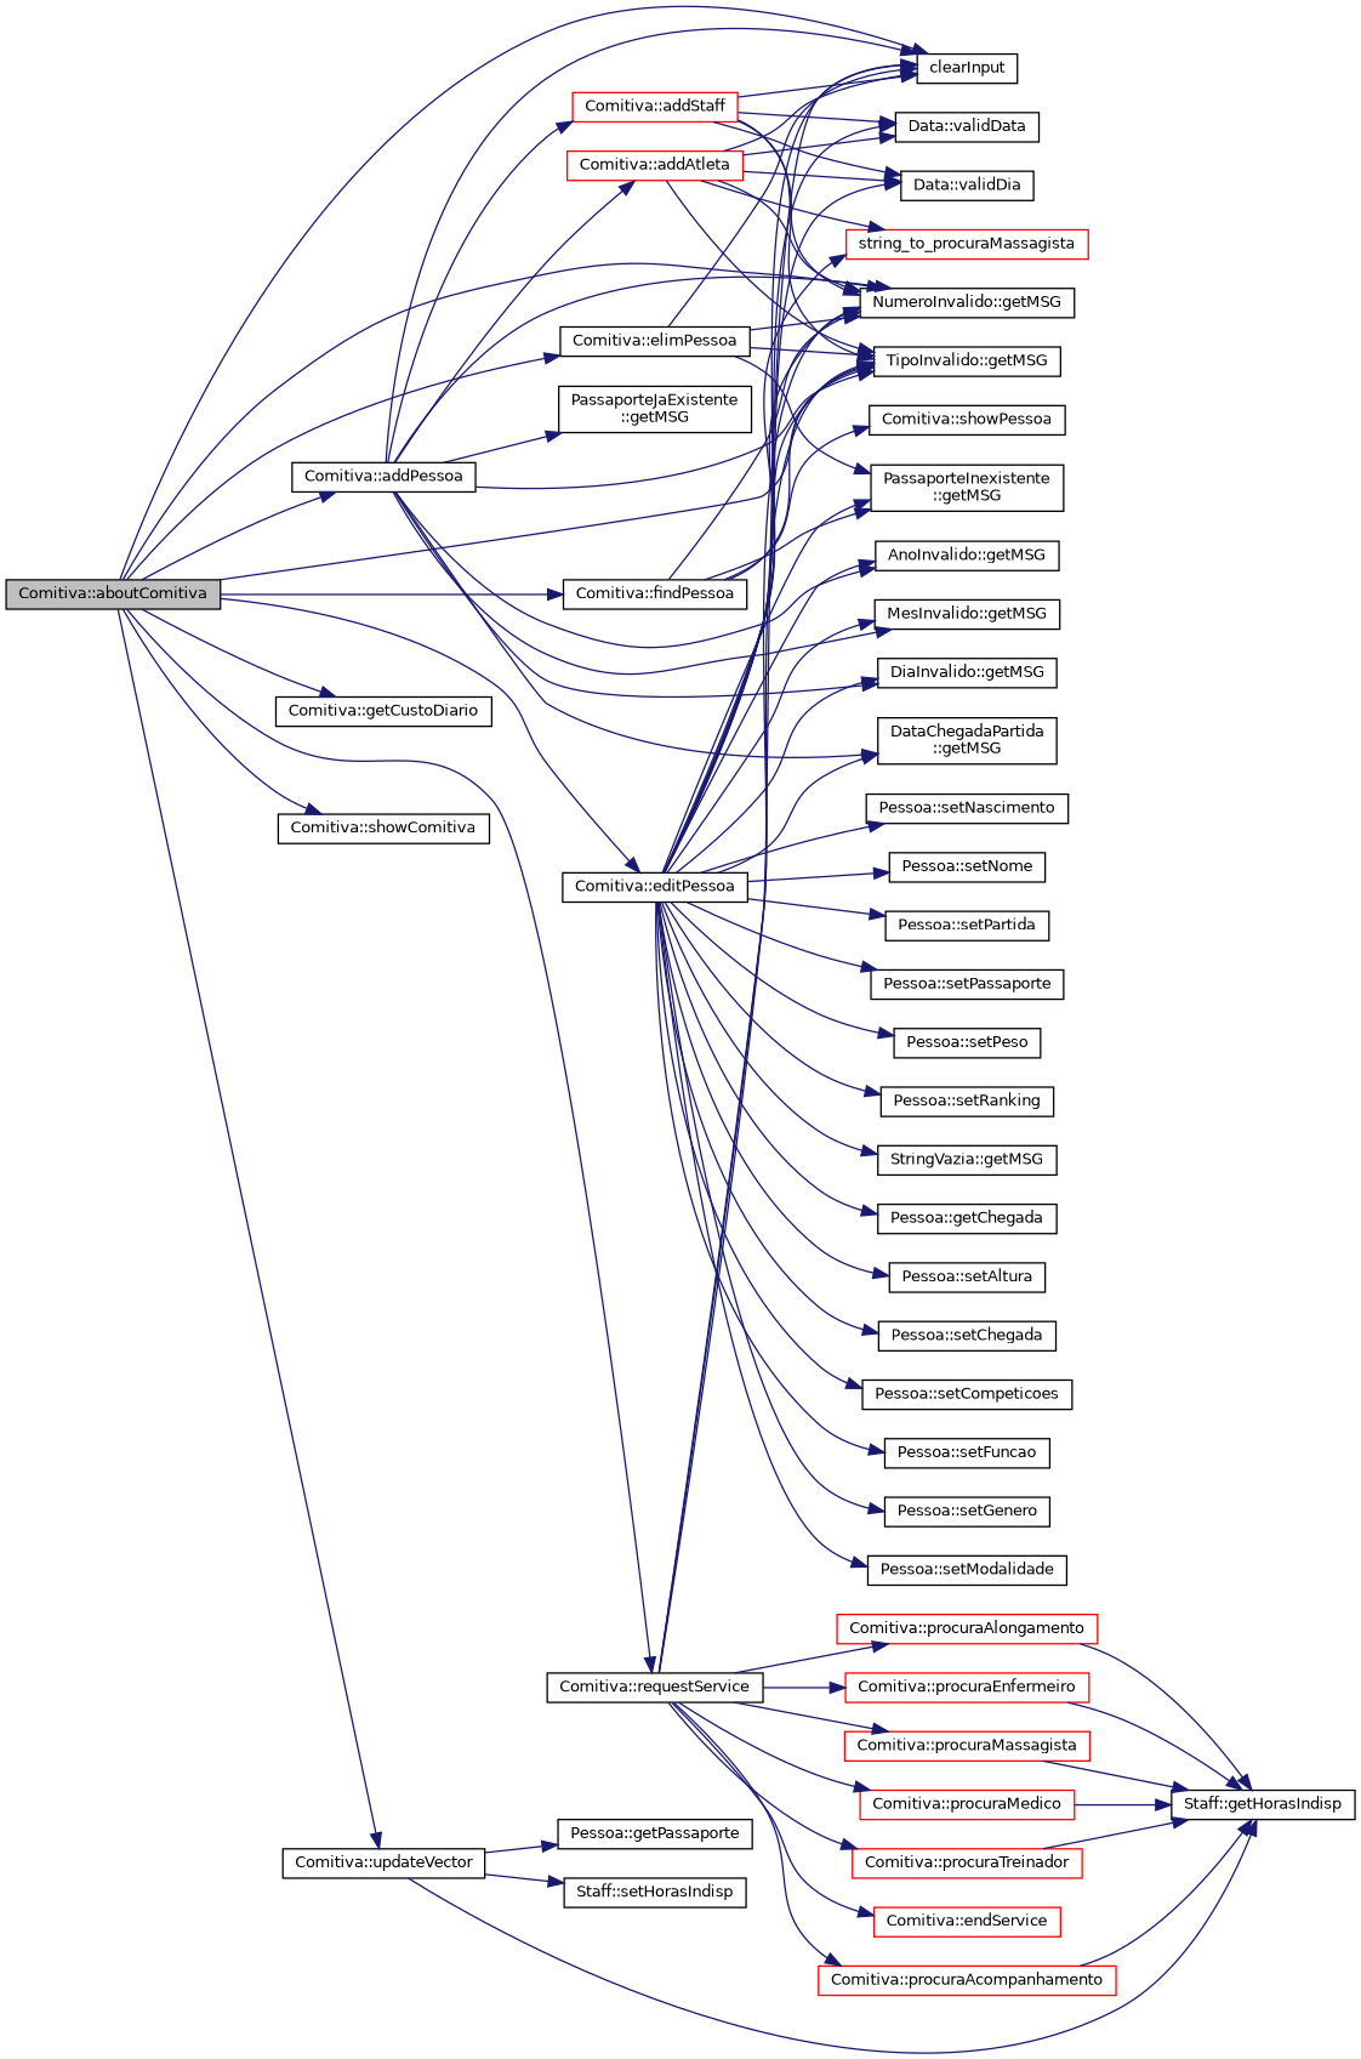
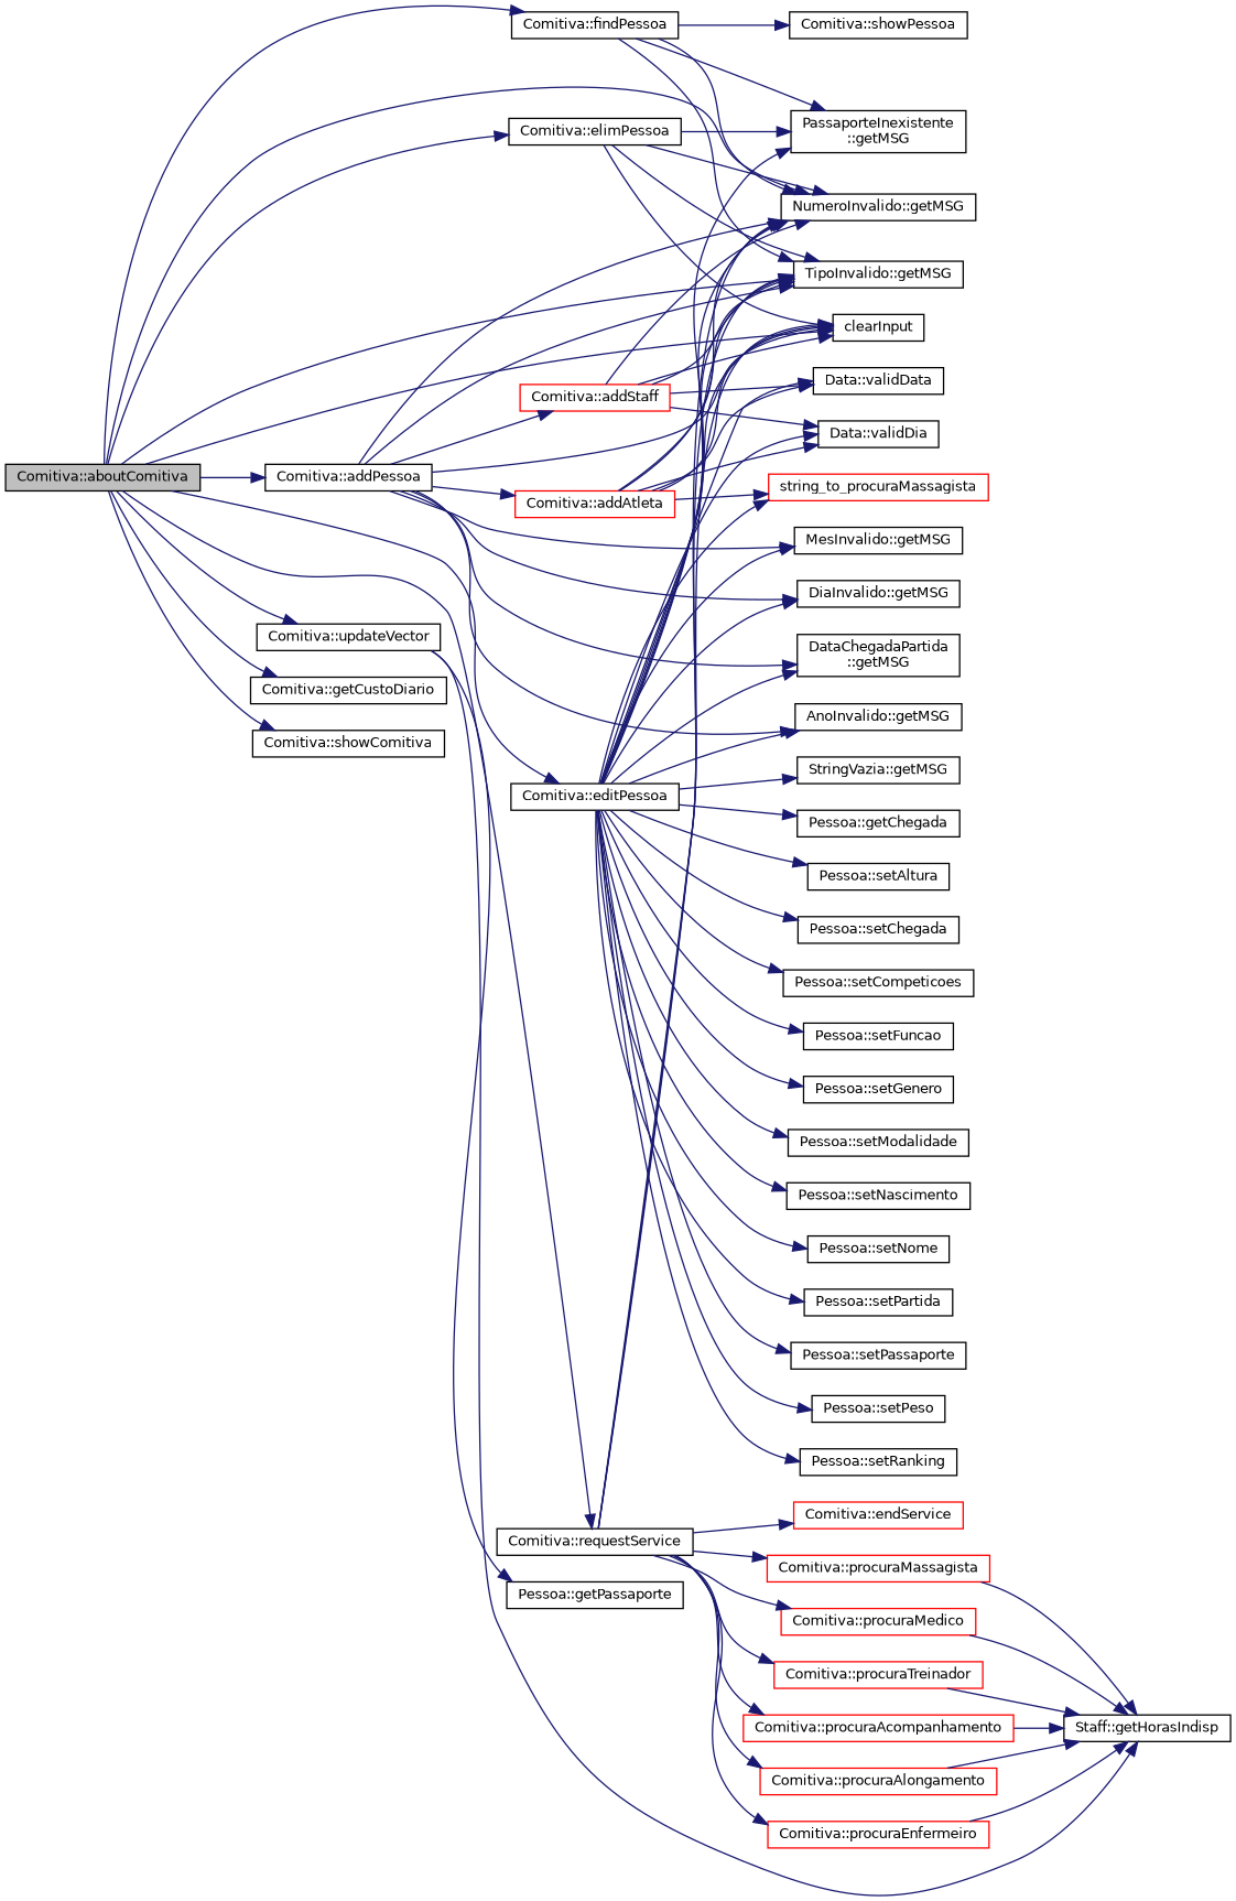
  digraph {
    rankdir=LR
    node [color=black fillcolor=white fontname=Helvetica fontsize=10 shape=record style=filled]
    edge [color=midnightblue fontname=Helvetica fontsize=10 labelfontname=Helvetica labelfontsize=10 style=solid]
    n1 [fillcolor=grey75 fontcolor=black height=0.2 label="Comitiva::aboutComitiva" width=0.4]
    n2 [height=0.2 label="Comitiva::addPessoa" width=0.4]
    n3 [height=0.2 label=clearInput width=0.4]
    n4 [height=0.2 label="NumeroInvalido::getMSG" width=0.4]
    n5 [height=0.2 label="TipoInvalido::getMSG" width=0.4]
    n6 [height=0.2 label="Comitiva::editPessoa" width=0.4]
    n7 [height=0.2 label="Comitiva::elimPessoa" width=0.4]
    n8 [height=0.2 label="Comitiva::findPessoa" width=0.4]
    n9 [height=0.2 label="Comitiva::getCustoDiario" width=0.4]
    n10 [height=0.2 label="Comitiva::requestService" width=0.4]
    n11 [height=0.2 label="Comitiva::showComitiva" width=0.4]
    n12 [height=0.2 label="Comitiva::updateVector" width=0.4]
    n13 [color=red height=0.2 label="Comitiva::addAtleta" width=0.4]
    n14 [color=red height=0.2 label="Comitiva::addStaff" width=0.4]
-   n15 [height=0.2 label="PassaporteJaExistente\l::getMSG" width=0.4]
    n16 [height=0.2 label="AnoInvalido::getMSG" width=0.4]
    n17 [height=0.2 label="MesInvalido::getMSG" width=0.4]
    n18 [height=0.2 label="DiaInvalido::getMSG" width=0.4]
    n19 [height=0.2 label="DataChegadaPartida\l::getMSG" width=0.4]
    n20 [height=0.2 label="StringVazia::getMSG" width=0.4]
    n21 [color=red height=0.2 label=string_to_procuraMassagista width=0.4]
    n22 [height=0.2 label="Data::validData" width=0.4]
    n23 [height=0.2 label="Data::validDia" width=0.4]
    n24 [height=0.2 label="Pessoa::getChegada" width=0.4]
    n25 [height=0.2 label="PassaporteInexistente\l::getMSG" width=0.4]
    n26 [height=0.2 label="Pessoa::setAltura" width=0.4]
    n27 [height=0.2 label="Pessoa::setChegada" width=0.4]
    n28 [height=0.2 label="Pessoa::setCompeticoes" width=0.4]
    n29 [height=0.2 label="Pessoa::setFuncao" width=0.4]
    n30 [height=0.2 label="Pessoa::setGenero" width=0.4]
    n31 [height=0.2 label="Pessoa::setModalidade" width=0.4]
    n32 [height=0.2 label="Pessoa::setNascimento" width=0.4]
    n33 [height=0.2 label="Pessoa::setNome" width=0.4]
    n34 [height=0.2 label="Pessoa::setPartida" width=0.4]
    n35 [height=0.2 label="Pessoa::setPassaporte" width=0.4]
    n36 [height=0.2 label="Pessoa::setPeso" width=0.4]
    n37 [height=0.2 label="Pessoa::setRanking" width=0.4]
    n38 [height=0.2 label="Comitiva::showPessoa" width=0.4]
    n39 [color=red height=0.2 label="Comitiva::endService" width=0.4]
    n40 [color=red height=0.2 label="Comitiva::procuraAcompanhamento" width=0.4]
    n41 [color=red height=0.2 label="Comitiva::procuraAlongamento" width=0.4]
    n42 [color=red height=0.2 label="Comitiva::procuraEnfermeiro" width=0.4]
    n43 [color=red height=0.2 label="Comitiva::procuraMassagista" width=0.4]
    n44 [color=red height=0.2 label="Comitiva::procuraMedico" width=0.4]
    n45 [color=red height=0.2 label="Comitiva::procuraTreinador" width=0.4]
    n46 [height=0.2 label="Staff::getHorasIndisp" width=0.4]
    n47 [height=0.2 label="Pessoa::getPassaporte" width=0.4]
-   n48 [height=0.2 label="Staff::setHorasIndisp" width=0.4]
    n1 -> n2
    n1 -> n3
    n1 -> n4
    n1 -> n5
    n1 -> n6
    n1 -> n7
    n1 -> n8
    n1 -> n9
    n1 -> n10
    n1 -> n11
    n1 -> n12
    n2 -> n3
    n2 -> n4
    n2 -> n5
    n2 -> n13
    n2 -> n14
-   n2 -> n15
    n2 -> n16
    n2 -> n17
    n2 -> n18
    n2 -> n19
    n6 -> n3
    n6 -> n4
    n6 -> n5
    n6 -> n16
    n6 -> n17
    n6 -> n18
    n6 -> n19
    n6 -> n20
    n6 -> n21
    n6 -> n22
    n6 -> n23
    n6 -> n24
    n6 -> n25
    n6 -> n26
    n6 -> n27
    n6 -> n28
    n6 -> n29
    n6 -> n30
    n6 -> n31
    n6 -> n32
    n6 -> n33
    n6 -> n34
    n6 -> n35
    n6 -> n36
    n6 -> n37
    n7 -> n3
    n7 -> n4
    n7 -> n5
    n7 -> n25
    n8 -> n4
    n8 -> n5
    n8 -> n25
    n8 -> n38
    n10 -> n3
    n10 -> n4
    n10 -> n5
    n10 -> n39
    n10 -> n40
    n10 -> n41
    n10 -> n42
    n10 -> n43
    n10 -> n44
    n10 -> n45
    n12 -> n46
    n12 -> n47
-   n12 -> n48
    n13 -> n3
    n13 -> n4
    n13 -> n5
    n13 -> n21
    n13 -> n22
    n13 -> n23
    n14 -> n3
    n14 -> n4
    n14 -> n5
    n14 -> n22
    n14 -> n23
    n40 -> n46
    n41 -> n46
    n42 -> n46
    n43 -> n46
    n44 -> n46
    n45 -> n46
  }
